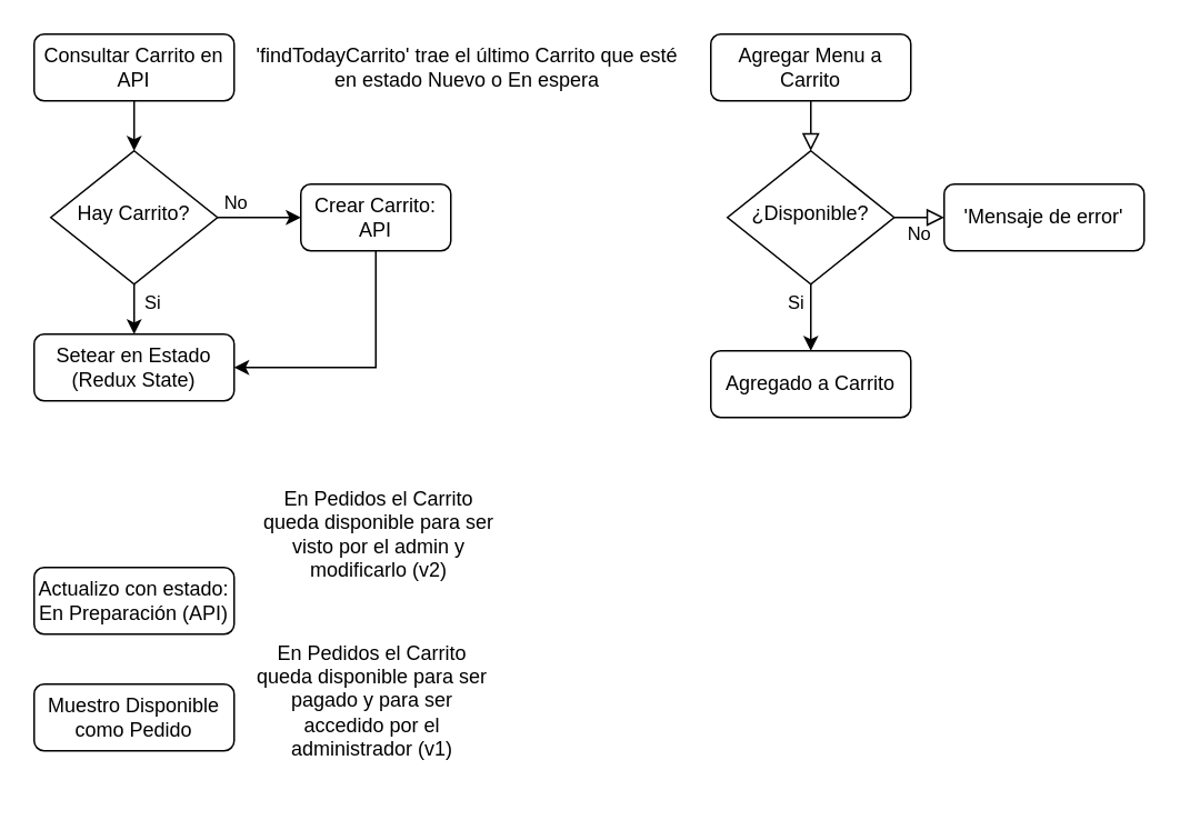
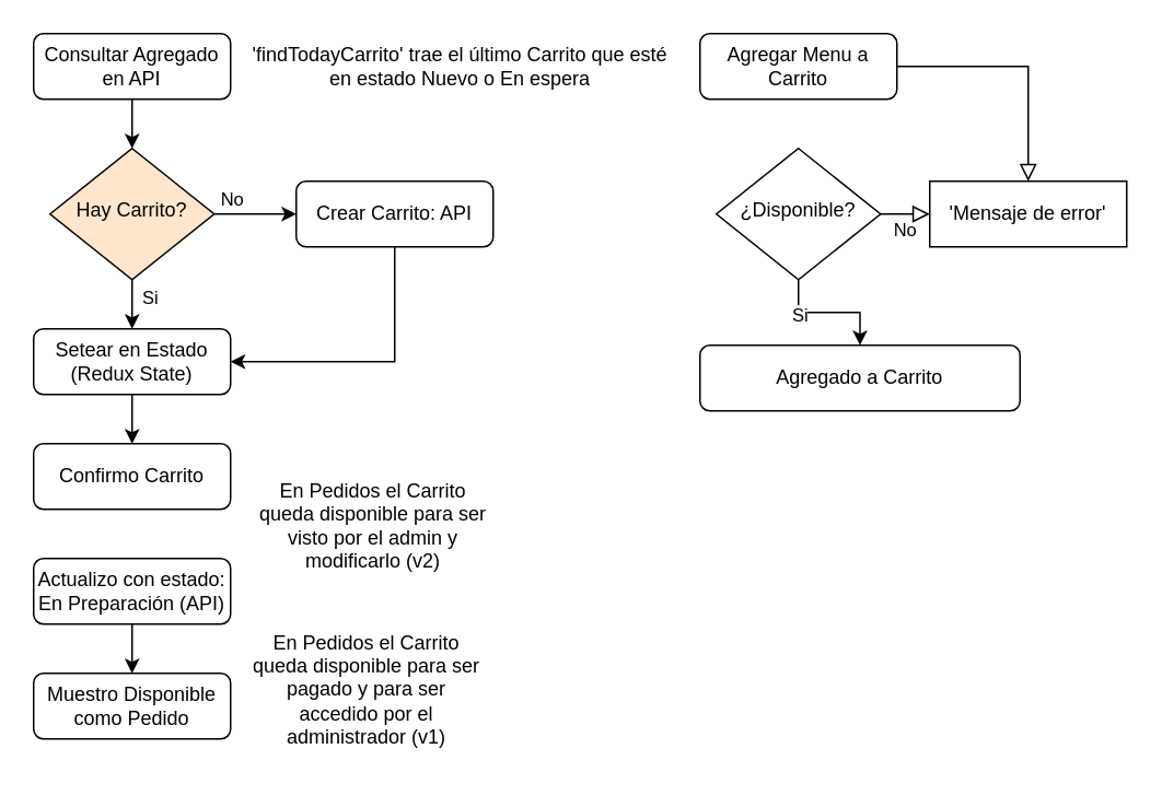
  <mxCell id="0" />
  <mxCell id="1" parent="0" />
- <mxCell id="2" value="" style="rounded=0;html=1;jettySize=auto;orthogonalLoop=1;fontSize=11;endArrow=block;endFill=0;endSize=8;strokeWidth=1;shadow=0;labelBackgroundColor=none;edgeStyle=orthogonalEdgeStyle;" parent="1" source="3" target="7" edge="1"><mxGeometry relative="1" as="geometry" /></mxCell>
+ <mxCell id="2" value="" style="rounded=0;html=1;jettySize=auto;orthogonalLoop=1;fontSize=11;endArrow=block;endFill=0;endSize=8;strokeWidth=1;shadow=0;labelBackgroundColor=none;edgeStyle=orthogonalEdgeStyle;" parent="1" source="3" target="8" edge="1"><mxGeometry relative="1" as="geometry" /></mxCell>
  <mxCell id="3" value="Agregar Menu a Carrito" style="rounded=1;whiteSpace=wrap;html=1;fontSize=12;glass=0;strokeWidth=1;shadow=0;" parent="1" vertex="1"><mxGeometry x="426" y="20" width="120" height="40" as="geometry" /></mxCell>
  <mxCell id="4" value="No" style="edgeStyle=orthogonalEdgeStyle;rounded=0;html=1;jettySize=auto;orthogonalLoop=1;fontSize=11;endArrow=block;endFill=0;endSize=8;strokeWidth=1;shadow=0;labelBackgroundColor=none;" parent="1" source="7" target="8" edge="1"><mxGeometry y="10" relative="1" as="geometry"><mxPoint as="offset" /></mxGeometry></mxCell>
  <mxCell id="5" style="edgeStyle=orthogonalEdgeStyle;rounded=0;orthogonalLoop=1;jettySize=auto;html=1;exitX=0.5;exitY=1;exitDx=0;exitDy=0;entryX=0.5;entryY=0;entryDx=0;entryDy=0;" parent="1" source="7" target="16" edge="1"><mxGeometry relative="1" as="geometry" /></mxCell>
  <mxCell id="6" value="Si" style="edgeLabel;html=1;align=center;verticalAlign=middle;resizable=0;points=[];" parent="5" vertex="1" connectable="0"><mxGeometry x="-0.333" y="-4" relative="1" as="geometry"><mxPoint x="-6" y="-3" as="offset" /></mxGeometry></mxCell>
  <mxCell id="7" value="¿Disponible?" style="rhombus;whiteSpace=wrap;html=1;shadow=0;fontFamily=Helvetica;fontSize=12;align=center;strokeWidth=1;spacing=6;spacingTop=-4;" parent="1" vertex="1"><mxGeometry x="436" y="90" width="100" height="80" as="geometry" /></mxCell>
- <mxCell id="8" value="'Mensaje de error'" style="rounded=1;whiteSpace=wrap;html=1;fontSize=12;glass=0;strokeWidth=1;shadow=0;" parent="1" vertex="1"><mxGeometry x="566" y="110" width="120" height="40" as="geometry" /></mxCell>
+ <mxCell id="8" value="'Mensaje de error'" style="whiteSpace=wrap;html=1;fontSize=12;glass=0;strokeWidth=1;shadow=0;rounded=0;" parent="1" vertex="1"><mxGeometry x="566" y="110" width="120" height="40" as="geometry" /></mxCell>
  <mxCell id="9" style="edgeStyle=orthogonalEdgeStyle;rounded=0;orthogonalLoop=1;jettySize=auto;html=1;exitX=1;exitY=0.5;exitDx=0;exitDy=0;entryX=0;entryY=0.5;entryDx=0;entryDy=0;" parent="1" source="13" target="18" edge="1"><mxGeometry relative="1" as="geometry" /></mxCell>
  <mxCell id="10" value="No" style="edgeLabel;html=1;align=center;verticalAlign=middle;resizable=0;points=[];" parent="9" vertex="1" connectable="0"><mxGeometry x="-0.6" y="1" relative="1" as="geometry"><mxPoint y="-9" as="offset" /></mxGeometry></mxCell>
  <mxCell id="11" style="edgeStyle=orthogonalEdgeStyle;rounded=0;orthogonalLoop=1;jettySize=auto;html=1;exitX=0.5;exitY=1;exitDx=0;exitDy=0;entryX=0.5;entryY=0;entryDx=0;entryDy=0;" parent="1" source="13" target="20" edge="1"><mxGeometry relative="1" as="geometry" /></mxCell>
  <mxCell id="12" value="Si" style="edgeLabel;html=1;align=center;verticalAlign=middle;resizable=0;points=[];" parent="11" vertex="1" connectable="0"><mxGeometry x="-0.378" y="3" relative="1" as="geometry"><mxPoint x="7" y="1" as="offset" /></mxGeometry></mxCell>
- <mxCell id="13" value="Hay Carrito?" style="rhombus;whiteSpace=wrap;html=1;shadow=0;fontFamily=Helvetica;fontSize=12;align=center;strokeWidth=1;spacing=6;spacingTop=-4;" parent="1" vertex="1"><mxGeometry x="30" y="90" width="100" height="80" as="geometry" /></mxCell>
+ <mxCell id="13" value="Hay Carrito?" style="rhombus;whiteSpace=wrap;html=1;shadow=0;fontFamily=Helvetica;fontSize=12;align=center;strokeWidth=1;spacing=6;spacingTop=-4;fillColor=#ffe6cc;" parent="1" vertex="1"><mxGeometry x="30" y="90" width="100" height="80" as="geometry" /></mxCell>
  <mxCell id="14" style="edgeStyle=orthogonalEdgeStyle;rounded=0;orthogonalLoop=1;jettySize=auto;html=1;exitX=0.5;exitY=1;exitDx=0;exitDy=0;entryX=0.5;entryY=0;entryDx=0;entryDy=0;" parent="1" source="15" target="13" edge="1"><mxGeometry relative="1" as="geometry" /></mxCell>
- <mxCell id="15" value="Consultar Carrito en API" style="rounded=1;whiteSpace=wrap;html=1;fontSize=12;glass=0;strokeWidth=1;shadow=0;" parent="1" vertex="1"><mxGeometry x="20" y="20" width="120" height="40" as="geometry" /></mxCell>
- <mxCell id="16" value="Agregado a Carrito" style="rounded=1;whiteSpace=wrap;html=1;fontSize=12;glass=0;strokeWidth=1;shadow=0;" parent="1" vertex="1"><mxGeometry x="426" y="210" width="120" height="40" as="geometry" /></mxCell>
+ <mxCell id="15" value="Consultar Agregado en API" style="rounded=1;whiteSpace=wrap;html=1;fontSize=12;glass=0;strokeWidth=1;shadow=0;" parent="1" vertex="1"><mxGeometry x="20" y="20" width="120" height="40" as="geometry" /></mxCell>
+ <mxCell id="16" value="Agregado a Carrito" style="rounded=1;whiteSpace=wrap;html=1;fontSize=12;glass=0;strokeWidth=1;shadow=0;" parent="1" vertex="1"><mxGeometry x="426" y="210" width="195" height="40" as="geometry" /></mxCell>
  <mxCell id="17" style="edgeStyle=orthogonalEdgeStyle;rounded=0;orthogonalLoop=1;jettySize=auto;html=1;exitX=0.5;exitY=1;exitDx=0;exitDy=0;entryX=1;entryY=0.5;entryDx=0;entryDy=0;" parent="1" source="18" target="20" edge="1"><mxGeometry relative="1" as="geometry" /></mxCell>
- <mxCell id="18" value="Crear Carrito: API" style="rounded=1;whiteSpace=wrap;html=1;fontSize=12;glass=0;strokeWidth=1;shadow=0;" parent="1" vertex="1"><mxGeometry x="180" y="110" width="90" height="40" as="geometry" /></mxCell>
+ <mxCell id="18" value="Crear Carrito: API" style="rounded=1;whiteSpace=wrap;html=1;fontSize=12;glass=0;strokeWidth=1;shadow=0;" parent="1" vertex="1"><mxGeometry x="180" y="110" width="120" height="40" as="geometry" /></mxCell>
+ <mxCell id="19" style="edgeStyle=orthogonalEdgeStyle;rounded=0;orthogonalLoop=1;jettySize=auto;html=1;exitX=0.5;exitY=1;exitDx=0;exitDy=0;entryX=0.5;entryY=0;entryDx=0;entryDy=0;" parent="1" source="20" target="22" edge="1"><mxGeometry relative="1" as="geometry" /></mxCell>
  <mxCell id="20" value="Setear en Estado&lt;div&gt;(Redux State)&lt;/div&gt;" style="rounded=1;whiteSpace=wrap;html=1;fontSize=12;glass=0;strokeWidth=1;shadow=0;" parent="1" vertex="1"><mxGeometry x="20" y="200" width="120" height="40" as="geometry" /></mxCell>
  <mxCell id="21" value="'findTodayCarrito' trae el último Carrito que esté en estado Nuevo o En espera" style="text;html=1;align=center;verticalAlign=middle;whiteSpace=wrap;rounded=0;" parent="1" vertex="1"><mxGeometry x="150" y="20" width="260" height="40" as="geometry" /></mxCell>
+ <mxCell id="22" value="Confirmo Carrito" style="rounded=1;whiteSpace=wrap;html=1;fontSize=12;glass=0;strokeWidth=1;shadow=0;" parent="1" vertex="1"><mxGeometry x="20" y="270" width="120" height="40" as="geometry" /></mxCell>
+ <mxCell id="23" style="edgeStyle=orthogonalEdgeStyle;rounded=0;orthogonalLoop=1;jettySize=auto;html=1;exitX=0.5;exitY=1;exitDx=0;exitDy=0;entryX=0.5;entryY=0;entryDx=0;entryDy=0;" parent="1" source="24" target="25" edge="1"><mxGeometry relative="1" as="geometry" /></mxCell>
  <mxCell id="24" value="Actualizo con estado:&lt;div&gt;En Preparación (API)&lt;/div&gt;" style="rounded=1;whiteSpace=wrap;html=1;fontSize=12;glass=0;strokeWidth=1;shadow=0;" parent="1" vertex="1"><mxGeometry x="20" y="340" width="120" height="40" as="geometry" /></mxCell>
  <mxCell id="25" value="Muestro Disponible como Pedido" style="rounded=1;whiteSpace=wrap;html=1;" parent="1" vertex="1"><mxGeometry x="20" y="410" width="120" height="40" as="geometry" /></mxCell>
  <mxCell id="26" value="En Pedidos el Carrito queda disponible para ser pagado y para ser accedido por el administrador (v1)" style="text;html=1;align=center;verticalAlign=middle;whiteSpace=wrap;rounded=0;" parent="1" vertex="1"><mxGeometry x="150" y="370" width="146" height="100" as="geometry" /></mxCell>
  <mxCell id="27" value="En Pedidos el Carrito queda disponible para ser visto por el admin y modificarlo (v2)" style="text;html=1;align=center;verticalAlign=middle;whiteSpace=wrap;rounded=0;" vertex="1" parent="1"><mxGeometry x="154" y="270" width="146" height="100" as="geometry" /></mxCell>
